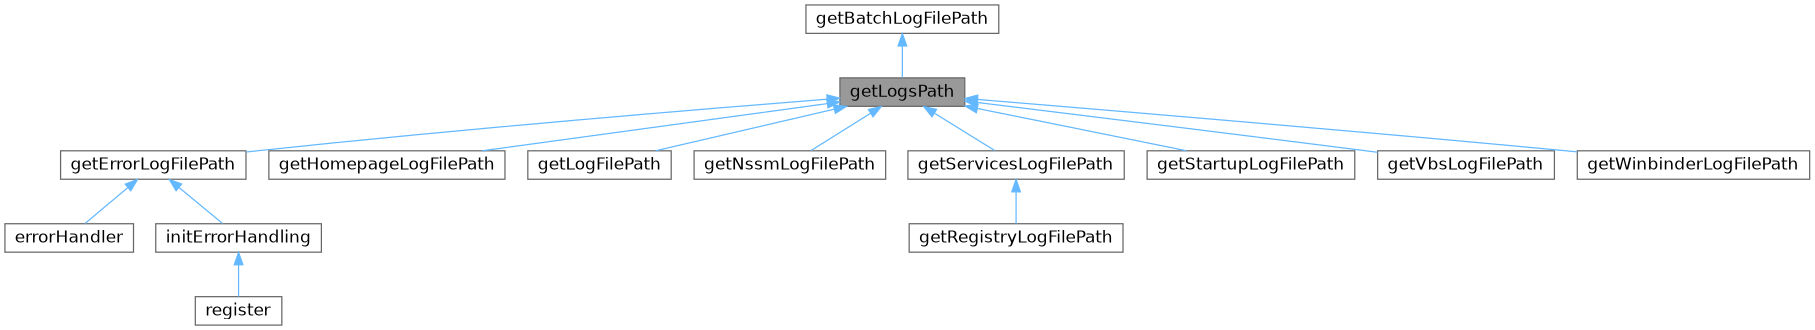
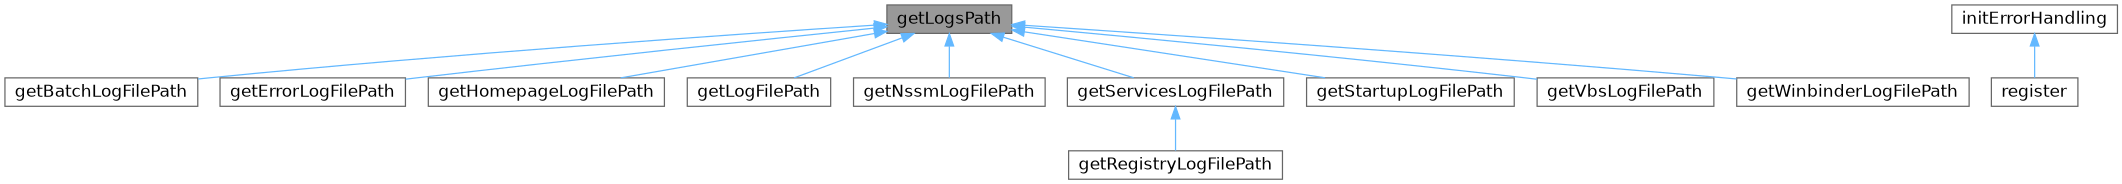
  digraph {
    rankdir=TB
    node [color=grey40 fillcolor=white fontname=Helvetica fontsize=14 shape=box style=filled]
    edge [color=steelblue1 dir=back fontname=Helvetica fontsize=14 labelfontname=Helvetica labelfontsize=14 style=solid]
    n1 [color=gray40 fillcolor=grey60 fontcolor=black height=0.2 label=getLogsPath width=0.4]
    n2 [height=0.2 label=getBatchLogFilePath width=0.4]
    n3 [height=0.2 label=getErrorLogFilePath width=0.4]
    n4 [height=0.2 label=getHomepageLogFilePath width=0.4]
    n5 [height=0.2 label=getLogFilePath width=0.4]
    n6 [height=0.2 label=getNssmLogFilePath width=0.4]
    n7 [height=0.2 label=getServicesLogFilePath width=0.4]
    n8 [height=0.2 label=getStartupLogFilePath width=0.4]
    n9 [height=0.2 label=getVbsLogFilePath width=0.4]
    n10 [height=0.2 label=getWinbinderLogFilePath width=0.4]
-   n11 [height=0.2 label=errorHandler width=0.4]
    n12 [height=0.2 label=initErrorHandling width=0.4]
    n13 [height=0.2 label=getRegistryLogFilePath width=0.4]
    n14 [height=0.2 label=register width=0.4]
-   n2 -> n1
+   n1 -> n2
    n1 -> n3
    n1 -> n4
    n1 -> n5
    n1 -> n6
    n1 -> n7
    n1 -> n8
    n1 -> n9
    n1 -> n10
-   n3 -> n11
-   n3 -> n12
    n7 -> n13
    n12 -> n14
  }
